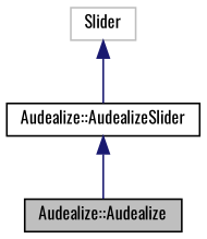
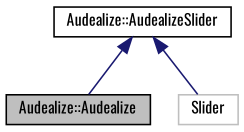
  digraph {
    fontname=Oswald
    node [color=black fillcolor=white fontname=Oswald fontsize=10 shape=record style=filled]
    edge [color=midnightblue dir=back fontname=Oswald fontsize=10 labelfontname=Helvetica labelfontsize=10 style=solid]
    n1 [fillcolor=grey75 fontcolor=black height=0.2 label="Audealize::Audealize" width=0.4]
    n2 [height=0.2 label="Audealize::AudealizeSlider" width=0.4]
    n3 [color=grey75 height=0.2 label=Slider width=0.4]
    n2 -> n1
-   n3 -> n2
+   n2 -> n3
  }
